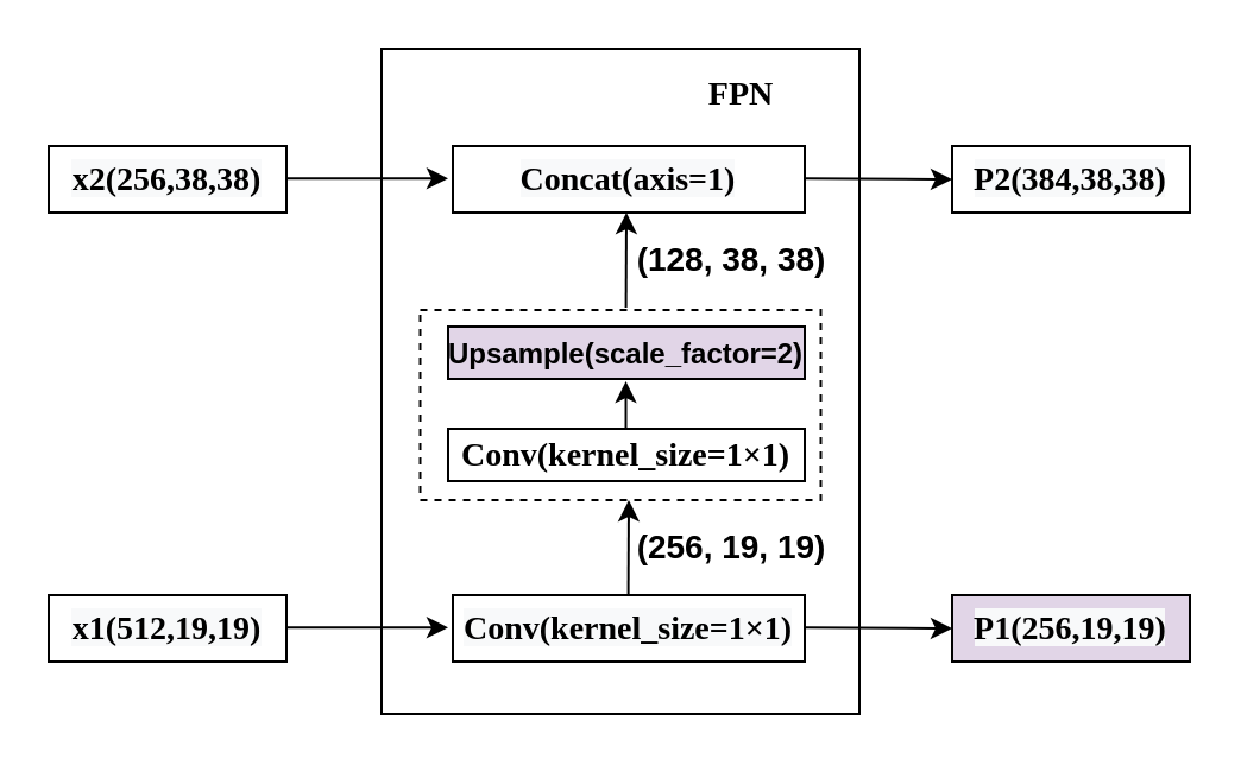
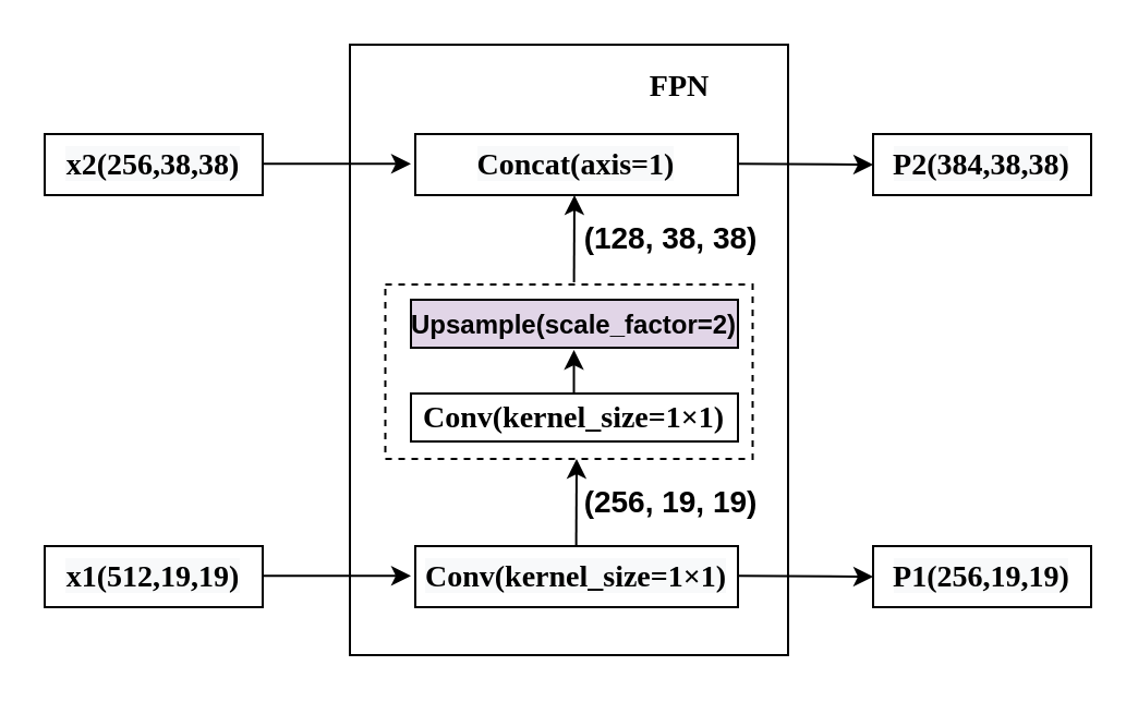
  <mxCell id="0" />
  <mxCell id="1" parent="0" />
  <mxCell id="2" value="" style="rounded=0;whiteSpace=wrap;html=1;strokeWidth=1;fontSize=14;fontStyle=1" parent="1" vertex="1"><mxGeometry x="160" y="20" width="201" height="280" as="geometry" /></mxCell>
  <mxCell id="3" value="&lt;span style=&quot;color: rgb(0, 0, 0); font-style: normal; letter-spacing: normal; text-align: center; text-indent: 0px; text-transform: none; word-spacing: 0px; background-color: rgb(248, 249, 250); display: inline; float: none; font-size: 14px;&quot;&gt;&lt;font style=&quot;font-size: 14px;&quot; face=&quot;Times New Roman&quot;&gt;Conv(kernel_size=1×1)&lt;/font&gt;&lt;/span&gt;" style="rounded=0;whiteSpace=wrap;html=1;strokeWidth=1;fontSize=14;fontStyle=1" parent="1" vertex="1"><mxGeometry x="190" y="250" width="148" height="28" as="geometry" /></mxCell>
  <mxCell id="4" value="&lt;span style=&quot;color: rgb(0, 0, 0); font-style: normal; letter-spacing: normal; text-align: center; text-indent: 0px; text-transform: none; word-spacing: 0px; background-color: rgb(248, 249, 250); display: inline; float: none; font-size: 14px;&quot;&gt;&lt;font style=&quot;font-size: 14px;&quot; face=&quot;Times New Roman&quot;&gt;Concat(axis=1)&lt;/font&gt;&lt;/span&gt;" style="rounded=0;whiteSpace=wrap;html=1;strokeWidth=1;fontSize=14;fontStyle=1" parent="1" vertex="1"><mxGeometry x="190" y="61" width="148" height="28" as="geometry" /></mxCell>
  <mxCell id="5" value="&lt;font style=&quot;font-size: 14px;&quot; face=&quot;Times New Roman&quot;&gt;FPN&lt;/font&gt;" style="text;html=1;resizable=0;autosize=1;align=center;verticalAlign=middle;points=[];fillColor=none;strokeColor=none;rounded=0;fontSize=14;fontStyle=1" parent="1" vertex="1"><mxGeometry x="291" y="29" width="40" height="20" as="geometry" /></mxCell>
  <mxCell id="6" value="(128, 38, 38)" style="text;html=1;resizable=0;autosize=1;align=center;verticalAlign=middle;points=[];fillColor=none;strokeColor=none;rounded=0;fontStyle=1;fontSize=14;" parent="1" vertex="1"><mxGeometry x="261.75" y="99" width="90" height="20" as="geometry" /></mxCell>
  <mxCell id="7" value="(256, 19, 19)" style="text;html=1;resizable=0;autosize=1;align=center;verticalAlign=middle;points=[];fillColor=none;strokeColor=none;rounded=0;fontStyle=1;fontSize=14;" parent="1" vertex="1"><mxGeometry x="261.75" y="220" width="90" height="20" as="geometry" /></mxCell>
  <mxCell id="8" value="" style="endArrow=classic;html=1;fontStyle=1;fontSize=14;" parent="1" edge="1"><mxGeometry width="50" height="50" relative="1" as="geometry"><mxPoint x="108.5" y="74.66" as="sourcePoint" /><mxPoint x="188" y="74.66" as="targetPoint" /></mxGeometry></mxCell>
  <mxCell id="9" value="" style="endArrow=classic;html=1;fontStyle=1;fontSize=14;" parent="1" edge="1"><mxGeometry width="50" height="50" relative="1" as="geometry"><mxPoint x="108.5" y="263.66" as="sourcePoint" /><mxPoint x="188" y="263.66" as="targetPoint" /></mxGeometry></mxCell>
  <mxCell id="10" value="" style="rounded=0;whiteSpace=wrap;html=1;dashed=1;fontStyle=1;fontSize=14;" parent="1" vertex="1"><mxGeometry x="176.25" y="130" width="168.5" height="80" as="geometry" /></mxCell>
  <mxCell id="11" value="&lt;font style=&quot;font-size: 12px&quot;&gt;Upsample(scale_factor=2)&lt;/font&gt;" style="rounded=0;whiteSpace=wrap;html=1;strokeWidth=1;fontSize=14;fontStyle=1;fillColor=#e1d5e7;" parent="1" vertex="1"><mxGeometry x="188" y="137" width="150" height="22" as="geometry" /></mxCell>
  <mxCell id="12" value="&lt;span style=&quot;font-family: &amp;quot;times new roman&amp;quot;; font-size: 14px;&quot;&gt;&lt;font style=&quot;font-size: 14px;&quot;&gt;Conv(kernel_size=1×1)&lt;/font&gt;&lt;/span&gt;" style="rounded=0;whiteSpace=wrap;html=1;strokeWidth=1;fontSize=14;fontStyle=1" parent="1" vertex="1"><mxGeometry x="188" y="180" width="150" height="22" as="geometry" /></mxCell>
  <mxCell id="13" value="" style="endArrow=classic;html=1;fontStyle=1;fontSize=14;" parent="1" edge="1"><mxGeometry width="50" height="50" relative="1" as="geometry"><mxPoint x="262.76" y="180" as="sourcePoint" /><mxPoint x="262.76" y="160" as="targetPoint" /></mxGeometry></mxCell>
  <mxCell id="14" value="" style="endArrow=classic;html=1;fontStyle=1;fontSize=14;" parent="1" edge="1"><mxGeometry width="50" height="50" relative="1" as="geometry"><mxPoint x="263.8" y="250" as="sourcePoint" /><mxPoint x="264" y="210" as="targetPoint" /></mxGeometry></mxCell>
  <mxCell id="15" value="" style="endArrow=classic;html=1;fontStyle=1;fontSize=14;" parent="1" edge="1"><mxGeometry width="50" height="50" relative="1" as="geometry"><mxPoint x="262.8" y="129" as="sourcePoint" /><mxPoint x="263" y="89" as="targetPoint" /></mxGeometry></mxCell>
  <mxCell id="16" value="&lt;span style=&quot;color: rgb(0, 0, 0); font-style: normal; letter-spacing: normal; text-align: center; text-indent: 0px; text-transform: none; word-spacing: 0px; background-color: rgb(248, 249, 250); display: inline; float: none; font-size: 14px;&quot;&gt;&lt;font style=&quot;font-size: 14px;&quot; face=&quot;Times New Roman&quot;&gt;x1(512,19,19)&lt;/font&gt;&lt;/span&gt;" style="rounded=0;whiteSpace=wrap;html=1;strokeWidth=1;fontSize=14;fontStyle=1" parent="1" vertex="1"><mxGeometry x="20" y="250" width="100" height="28" as="geometry" /></mxCell>
  <mxCell id="17" value="&lt;span style=&quot;color: rgb(0, 0, 0); font-style: normal; letter-spacing: normal; text-align: center; text-indent: 0px; text-transform: none; word-spacing: 0px; background-color: rgb(248, 249, 250); display: inline; float: none; font-size: 14px;&quot;&gt;&lt;font style=&quot;font-size: 14px;&quot; face=&quot;Times New Roman&quot;&gt;x2(256,38,38)&lt;/font&gt;&lt;/span&gt;" style="rounded=0;whiteSpace=wrap;html=1;strokeWidth=1;fontSize=14;fontStyle=1" parent="1" vertex="1"><mxGeometry x="20" y="61" width="100" height="28" as="geometry" /></mxCell>
  <mxCell id="18" value="" style="endArrow=classic;html=1;fontStyle=1;fontSize=14;" parent="1" edge="1"><mxGeometry width="50" height="50" relative="1" as="geometry"><mxPoint x="338" y="74.66" as="sourcePoint" /><mxPoint x="400" y="75" as="targetPoint" /></mxGeometry></mxCell>
  <mxCell id="19" value="" style="endArrow=classic;html=1;fontStyle=1;fontSize=14;" parent="1" edge="1"><mxGeometry width="50" height="50" relative="1" as="geometry"><mxPoint x="338" y="263.66" as="sourcePoint" /><mxPoint x="400" y="264" as="targetPoint" /></mxGeometry></mxCell>
- <mxCell id="20" value="&lt;span style=&quot;color: rgb(0, 0, 0); font-style: normal; letter-spacing: normal; text-align: center; text-indent: 0px; text-transform: none; word-spacing: 0px; background-color: rgb(248, 249, 250); display: inline; float: none; font-size: 14px;&quot;&gt;&lt;font style=&quot;font-size: 14px;&quot; face=&quot;Times New Roman&quot;&gt;P1(256,19,19)&lt;/font&gt;&lt;/span&gt;" style="rounded=0;whiteSpace=wrap;html=1;strokeWidth=1;fontSize=14;fontStyle=1;fillColor=#e1d5e7;" parent="1" vertex="1"><mxGeometry x="400" y="250" width="100" height="28" as="geometry" /></mxCell>
+ <mxCell id="20" value="&lt;span style=&quot;color: rgb(0, 0, 0); font-style: normal; letter-spacing: normal; text-align: center; text-indent: 0px; text-transform: none; word-spacing: 0px; background-color: rgb(248, 249, 250); display: inline; float: none; font-size: 14px;&quot;&gt;&lt;font style=&quot;font-size: 14px;&quot; face=&quot;Times New Roman&quot;&gt;P1(256,19,19)&lt;/font&gt;&lt;/span&gt;" style="rounded=0;whiteSpace=wrap;html=1;strokeWidth=1;fontSize=14;fontStyle=1" parent="1" vertex="1"><mxGeometry x="400" y="250" width="100" height="28" as="geometry" /></mxCell>
  <mxCell id="21" value="&lt;span style=&quot;color: rgb(0, 0, 0); font-style: normal; letter-spacing: normal; text-align: center; text-indent: 0px; text-transform: none; word-spacing: 0px; background-color: rgb(248, 249, 250); display: inline; float: none; font-size: 14px;&quot;&gt;&lt;font style=&quot;font-size: 14px;&quot; face=&quot;Times New Roman&quot;&gt;P2(384,38,38)&lt;/font&gt;&lt;/span&gt;" style="rounded=0;whiteSpace=wrap;html=1;strokeWidth=1;fontSize=14;fontStyle=1" parent="1" vertex="1"><mxGeometry x="400" y="61" width="100" height="28" as="geometry" /></mxCell>
